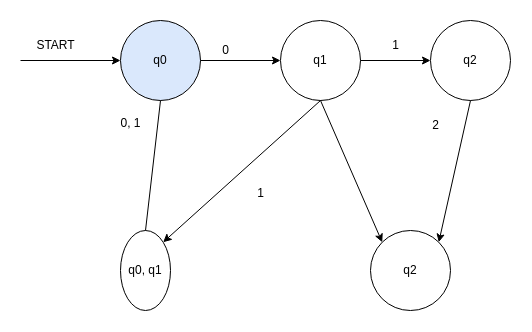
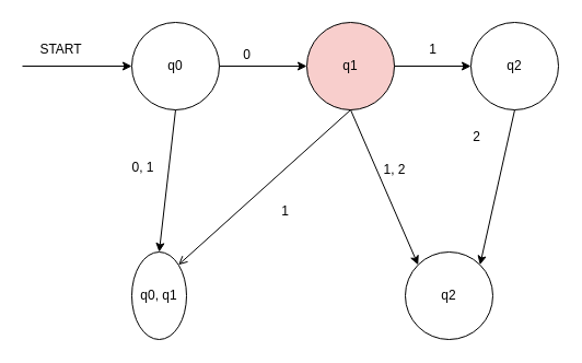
  <mxCell id="0" />
  <mxCell id="1" parent="0" />
  <mxCell id="2" value="" style="endArrow=classic;html=1;rounded=0;" edge="1" parent="1"><mxGeometry width="50" height="50" relative="1" as="geometry"><mxPoint x="20" y="60" as="sourcePoint" /><mxPoint x="120" y="60" as="targetPoint" /></mxGeometry></mxCell>
  <mxCell id="3" value="START" style="text;html=1;align=center;verticalAlign=middle;resizable=0;points=[];autosize=1;strokeColor=none;fillColor=none;" vertex="1" parent="1"><mxGeometry x="25" y="30" width="60" height="30" as="geometry" /></mxCell>
- <mxCell id="4" value="q0" style="ellipse;whiteSpace=wrap;html=1;aspect=fixed;fillColor=#dae8fc;" vertex="1" parent="1"><mxGeometry x="120" y="20" width="80" height="80" as="geometry" /></mxCell>
+ <mxCell id="4" value="q0" style="ellipse;whiteSpace=wrap;html=1;aspect=fixed;" vertex="1" parent="1"><mxGeometry x="120" y="20" width="80" height="80" as="geometry" /></mxCell>
  <mxCell id="5" value="" style="endArrow=classic;html=1;rounded=0;exitX=1;exitY=0.5;exitDx=0;exitDy=0;" edge="1" parent="1" source="4"><mxGeometry width="50" height="50" relative="1" as="geometry"><mxPoint x="560" y="110" as="sourcePoint" /><mxPoint x="280" y="60" as="targetPoint" /></mxGeometry></mxCell>
- <mxCell id="6" value="q1" style="ellipse;whiteSpace=wrap;html=1;aspect=fixed;" vertex="1" parent="1"><mxGeometry x="280" y="20" width="80" height="80" as="geometry" /></mxCell>
+ <mxCell id="6" value="q1" style="ellipse;whiteSpace=wrap;html=1;aspect=fixed;fillColor=#f8cecc;" vertex="1" parent="1"><mxGeometry x="280" y="20" width="80" height="80" as="geometry" /></mxCell>
  <mxCell id="7" value="0" style="text;html=1;align=center;verticalAlign=middle;resizable=0;points=[];autosize=1;strokeColor=none;fillColor=none;" vertex="1" parent="1"><mxGeometry x="210" y="35" width="30" height="30" as="geometry" /></mxCell>
  <mxCell id="8" value="" style="endArrow=classic;html=1;rounded=0;exitX=1;exitY=0.5;exitDx=0;exitDy=0;" edge="1" parent="1" source="6"><mxGeometry width="50" height="50" relative="1" as="geometry"><mxPoint x="560" y="110" as="sourcePoint" /><mxPoint x="430" y="60" as="targetPoint" /><Array as="points" /></mxGeometry></mxCell>
  <mxCell id="9" value="1" style="text;html=1;align=center;verticalAlign=middle;resizable=0;points=[];autosize=1;strokeColor=none;fillColor=none;" vertex="1" parent="1"><mxGeometry x="380" y="30" width="30" height="30" as="geometry" /></mxCell>
  <mxCell id="10" value="q2" style="ellipse;whiteSpace=wrap;html=1;aspect=fixed;" vertex="1" parent="1"><mxGeometry x="430" y="20" width="80" height="80" as="geometry" /></mxCell>
  <mxCell id="11" value="" style="endArrow=classic;html=1;rounded=0;exitX=0.5;exitY=1;exitDx=0;exitDy=0;entryX=1;entryY=0;entryDx=0;entryDy=0;" edge="1" parent="1" source="10" target="12"><mxGeometry width="50" height="50" relative="1" as="geometry"><mxPoint x="560" y="110" as="sourcePoint" /><mxPoint x="420" y="230" as="targetPoint" /></mxGeometry></mxCell>
  <mxCell id="12" value="q2" style="ellipse;whiteSpace=wrap;html=1;aspect=fixed;" vertex="1" parent="1"><mxGeometry x="370" y="230" width="80" height="80" as="geometry" /></mxCell>
  <mxCell id="13" value="" style="endArrow=classic;html=1;rounded=0;exitX=0.5;exitY=1;exitDx=0;exitDy=0;entryX=0;entryY=0;entryDx=0;entryDy=0;" edge="1" parent="1" source="6" target="12"><mxGeometry width="50" height="50" relative="1" as="geometry"><mxPoint x="560" y="110" as="sourcePoint" /><mxPoint x="610" y="60" as="targetPoint" /></mxGeometry></mxCell>
  <mxCell id="14" value="2" style="text;html=1;align=center;verticalAlign=middle;resizable=0;points=[];autosize=1;strokeColor=none;fillColor=none;" vertex="1" parent="1"><mxGeometry x="420" y="110" width="30" height="30" as="geometry" /></mxCell>
+ <mxCell id="15" value="1, 2" style="text;html=1;align=center;verticalAlign=middle;resizable=0;points=[];autosize=1;strokeColor=none;fillColor=none;" vertex="1" parent="1"><mxGeometry x="340" y="140" width="40" height="30" as="geometry" /></mxCell>
  <mxCell id="16" value="q0, q1" style="ellipse;whiteSpace=wrap;html=1;aspect=fixed;" vertex="1" parent="1"><mxGeometry x="120" y="230" width="50" height="80" as="geometry" /></mxCell>
- <mxCell id="17" value="" style="endArrow=classic;html=1;rounded=0;exitX=0.5;exitY=1;exitDx=0;exitDy=0;entryX=1;entryY=0;entryDx=0;entryDy=0;" edge="1" parent="1" source="6" target="16"><mxGeometry width="50" height="50" relative="1" as="geometry"><mxPoint x="560" y="110" as="sourcePoint" /><mxPoint x="610" y="60" as="targetPoint" /></mxGeometry></mxCell>
+ <mxCell id="17" value="" style="endArrow=open;html=1;rounded=0;exitX=0.5;exitY=1;exitDx=0;exitDy=0;entryX=1;entryY=0;entryDx=0;entryDy=0;" edge="1" parent="1" source="6" target="16"><mxGeometry width="50" height="50" relative="1" as="geometry"><mxPoint x="560" y="110" as="sourcePoint" /><mxPoint x="610" y="60" as="targetPoint" /></mxGeometry></mxCell>
  <mxCell id="18" value="1" style="text;html=1;align=center;verticalAlign=middle;resizable=0;points=[];autosize=1;strokeColor=none;fillColor=none;" vertex="1" parent="1"><mxGeometry x="245" y="178" width="30" height="30" as="geometry" /></mxCell>
- <mxCell id="19" value="" style="endArrow=none;html=1;rounded=0;exitX=0.5;exitY=1;exitDx=0;exitDy=0;entryX=0.5;entryY=0;entryDx=0;entryDy=0;" edge="1" parent="1" source="4" target="16"><mxGeometry width="50" height="50" relative="1" as="geometry"><mxPoint x="560" y="110" as="sourcePoint" /><mxPoint x="610" y="60" as="targetPoint" /></mxGeometry></mxCell>
- <mxCell id="20" value="0, 1" style="text;html=1;align=center;verticalAlign=middle;resizable=0;points=[];autosize=1;strokeColor=none;fillColor=none;" vertex="1" parent="1"><mxGeometry x="110" y="108" width="40" height="30" as="geometry" /></mxCell>
+ <mxCell id="19" value="" style="endArrow=classic;html=1;rounded=0;exitX=0.5;exitY=1;exitDx=0;exitDy=0;entryX=0.5;entryY=0;entryDx=0;entryDy=0;" edge="1" parent="1" source="4" target="16"><mxGeometry width="50" height="50" relative="1" as="geometry"><mxPoint x="560" y="110" as="sourcePoint" /><mxPoint x="610" y="60" as="targetPoint" /></mxGeometry></mxCell>
+ <mxCell id="20" value="0, 1" style="text;html=1;align=center;verticalAlign=middle;resizable=0;points=[];autosize=1;strokeColor=none;fillColor=none;" vertex="1" parent="1"><mxGeometry x="110" y="138" width="40" height="30" as="geometry" /></mxCell>
